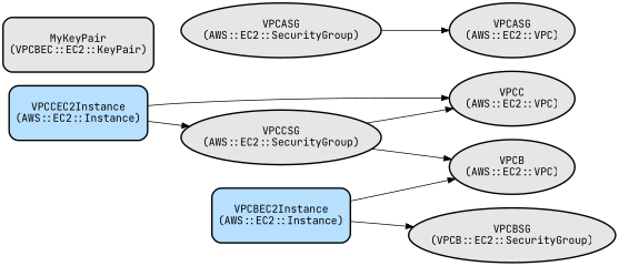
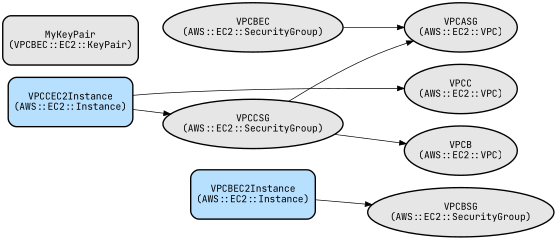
  digraph {
    fontname="JetBrains Mono"
    rankdir=LR
    node [color=black fillcolor="#E6E6E6" fontname="JetBrains Mono" style="filled,bold,rounded"]
    edge [fontname="JetBrains Mono"]
    n1 [height=1 label="VPCASG\n(AWS::EC2::VPC)"]
    n2 [height=1 label="VPCB\n(AWS::EC2::VPC)"]
    n3 [height=1 label="VPCC\n(AWS::EC2::VPC)"]
-   n4 [height=1 label="VPCASG\n(AWS::EC2::SecurityGroup)"]
-   n5 [height=1 label="VPCBSG\n(VPCB::EC2::SecurityGroup)"]
+   n4 [height=1 label="VPCBEC\n(AWS::EC2::SecurityGroup)"]
+   n5 [height=1 label="VPCBSG\n(AWS::EC2::SecurityGroup)"]
    n6 [height=1 label="VPCCSG\n(AWS::EC2::SecurityGroup)"]
    n7 [fillcolor="#B7E0FF" height=1 label="VPCBEC2Instance\n(AWS::EC2::Instance)" shape=rectangle]
    n8 [fillcolor="#B7E0FF" height=1 label="VPCCEC2Instance\n(AWS::EC2::Instance)" shape=rectangle]
    n9 [height=1 label="MyKeyPair\n(VPCBEC::EC2::KeyPair)" shape=rectangle]
    n4 -> n1
    n6 -> n2
-   n6 -> n3
-   n7 -> n2
+   n6 -> n1
    n7 -> n5
    n8 -> n3
    n8 -> n6
  }
